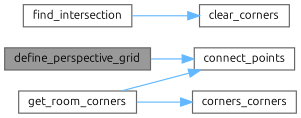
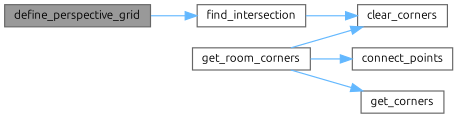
  digraph {
    fontname=Ubuntu
    rankdir=LR
    node [color=grey40 fillcolor=white fontname=Ubuntu fontsize=10 shape=box style=filled]
    edge [color=steelblue1 fontname=Ubuntu fontsize=10 labelfontname=Helvetica labelfontsize=10 style=solid]
    n1 [color=gray40 fillcolor=grey60 fontcolor=black height=0.2 label=define_perspective_grid width=0.4]
    n2 [height=0.2 label=find_intersection width=0.4]
    n3 [height=0.2 label=clear_corners width=0.4]
    n4 [height=0.2 label=get_room_corners width=0.4]
    n5 [height=0.2 label=connect_points width=0.4]
-   n6 [height=0.2 label=corners_corners width=0.4]
-   n1 -> n5
+   n6 [height=0.2 label=get_corners width=0.4]
+   n1 -> n2
    n2 -> n3
+   n4 -> n3
    n4 -> n5
    n4 -> n6
  }
